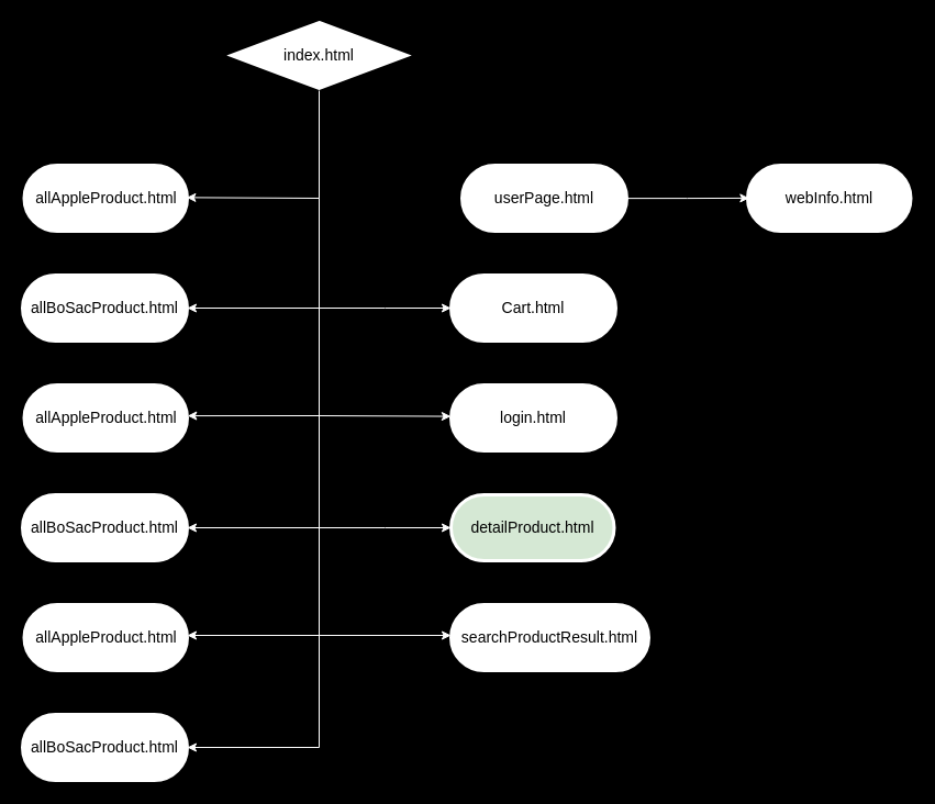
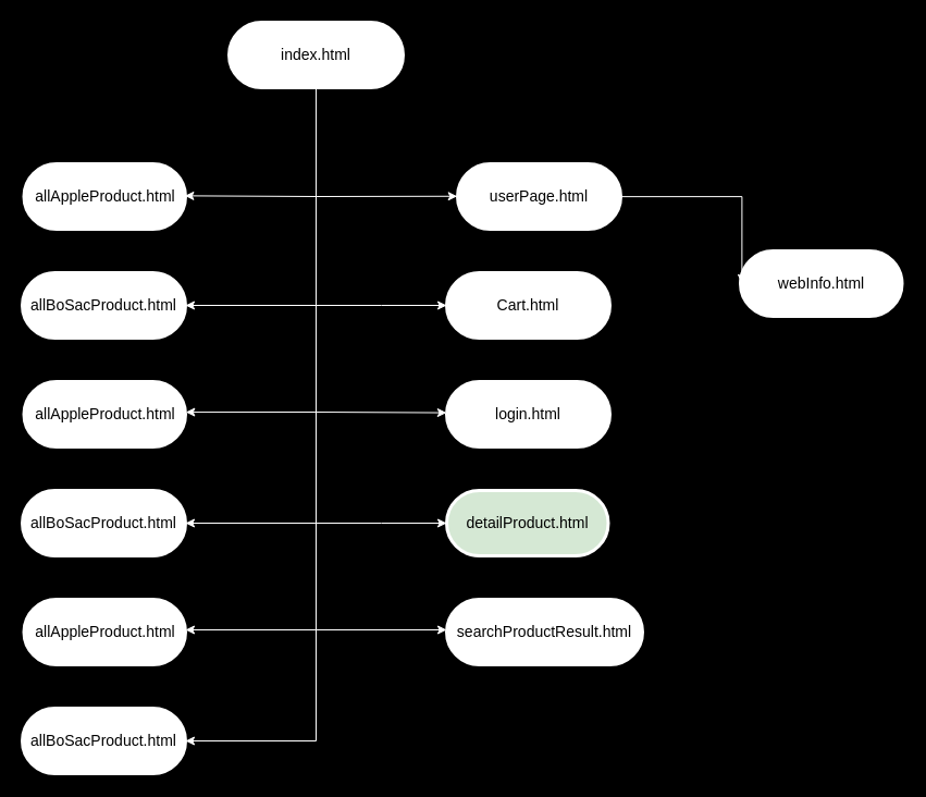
  <mxCell id="0" />
  <mxCell id="1" parent="0" />
- <mxCell id="2" value="&lt;font color=&quot;#000000&quot;&gt;index.html&lt;/font&gt;" style="rhombus;whiteSpace=wrap;html=1;shadow=0;labelBackgroundColor=none;strokeColor=#FFFFFF;strokeWidth=3;fillColor=#FFFFFF;fontFamily=Helvetica;fontSize=14;align=center;spacing=5;fontStyle=0;arcSize=50;perimeterSpacing=2;fontColor=#ffffff;" parent="1" vertex="1"><mxGeometry x="210" y="20" width="160" height="60" as="geometry" /></mxCell>
+ <mxCell id="2" value="&lt;font color=&quot;#000000&quot;&gt;index.html&lt;/font&gt;" style="rounded=1;whiteSpace=wrap;html=1;shadow=0;labelBackgroundColor=none;strokeColor=#FFFFFF;strokeWidth=3;fillColor=#FFFFFF;fontFamily=Helvetica;fontSize=14;align=center;spacing=5;fontStyle=0;arcSize=50;perimeterSpacing=2;fontColor=#ffffff;" parent="1" vertex="1"><mxGeometry x="210" y="20" width="160" height="60" as="geometry" /></mxCell>
  <mxCell id="3" value="Cart.html" style="rounded=1;whiteSpace=wrap;html=1;shadow=0;labelBackgroundColor=none;strokeWidth=3;fontFamily=Helvetica;fontSize=14;align=center;spacing=5;fontStyle=0;arcSize=50;perimeterSpacing=2;strokeColor=#FFFFFF;" parent="1" vertex="1"><mxGeometry x="410" y="250" width="150" height="60" as="geometry" /></mxCell>
  <mxCell id="4" value="login.html" style="rounded=1;whiteSpace=wrap;html=1;shadow=0;labelBackgroundColor=none;strokeWidth=3;fontFamily=Helvetica;fontSize=14;align=center;spacing=5;fontStyle=0;arcSize=50;perimeterSpacing=2;strokeColor=#FFFFFF;" parent="1" vertex="1"><mxGeometry x="410" y="350" width="150" height="60" as="geometry" /></mxCell>
  <mxCell id="5" value="searchProductResult.html" style="rounded=1;whiteSpace=wrap;html=1;shadow=0;labelBackgroundColor=none;strokeWidth=3;fontFamily=Helvetica;fontSize=14;align=center;spacing=5;fontStyle=0;arcSize=50;perimeterSpacing=2;strokeColor=#FFFFFF;" parent="1" vertex="1"><mxGeometry x="410" y="550" width="180" height="60" as="geometry" /></mxCell>
  <mxCell id="6" value="allBoSacProduct.html" style="rounded=1;whiteSpace=wrap;html=1;shadow=0;labelBackgroundColor=none;strokeWidth=3;fontFamily=Helvetica;fontSize=14;align=center;spacing=5;fontStyle=0;arcSize=50;perimeterSpacing=2;strokeColor=#FFFFFF;" parent="1" vertex="1"><mxGeometry x="20" y="250" width="150" height="60" as="geometry" /></mxCell>
  <mxCell id="7" value="allAppleProduct.html" style="rounded=1;whiteSpace=wrap;html=1;shadow=0;labelBackgroundColor=none;strokeWidth=3;fontFamily=Helvetica;fontSize=14;align=center;spacing=5;fontStyle=0;arcSize=50;perimeterSpacing=2;strokeColor=#FFFFFF;" parent="1" vertex="1"><mxGeometry x="21.5" y="150" width="148.5" height="60" as="geometry" /></mxCell>
  <mxCell id="8" value="userPage.html" style="rounded=1;whiteSpace=wrap;html=1;shadow=0;labelBackgroundColor=none;strokeWidth=3;fontFamily=Helvetica;fontSize=14;align=center;spacing=5;fontStyle=0;arcSize=50;perimeterSpacing=2;strokeColor=#FFFFFF;" parent="1" vertex="1"><mxGeometry x="420" y="150" width="150" height="60" as="geometry" /></mxCell>
  <mxCell id="9" value="allBoSacProduct.html" style="rounded=1;whiteSpace=wrap;html=1;shadow=0;labelBackgroundColor=none;strokeWidth=3;fontFamily=Helvetica;fontSize=14;align=center;spacing=5;fontStyle=0;arcSize=50;perimeterSpacing=2;strokeColor=#FFFFFF;" parent="1" vertex="1"><mxGeometry x="20" y="450" width="150" height="60" as="geometry" /></mxCell>
  <mxCell id="10" value="allAppleProduct.html" style="rounded=1;whiteSpace=wrap;html=1;shadow=0;labelBackgroundColor=none;strokeWidth=3;fontFamily=Helvetica;fontSize=14;align=center;spacing=5;fontStyle=0;arcSize=50;perimeterSpacing=2;strokeColor=#FFFFFF;" parent="1" vertex="1"><mxGeometry x="21.5" y="350" width="148.5" height="60" as="geometry" /></mxCell>
  <mxCell id="11" value="allBoSacProduct.html" style="rounded=1;whiteSpace=wrap;html=1;shadow=0;labelBackgroundColor=none;strokeWidth=3;fontFamily=Helvetica;fontSize=14;align=center;spacing=5;fontStyle=0;arcSize=50;perimeterSpacing=2;strokeColor=#FFFFFF;" parent="1" vertex="1"><mxGeometry x="20" y="650" width="150" height="60" as="geometry" /></mxCell>
  <mxCell id="12" value="allAppleProduct.html" style="rounded=1;whiteSpace=wrap;html=1;shadow=0;labelBackgroundColor=none;strokeWidth=3;fontFamily=Helvetica;fontSize=14;align=center;spacing=5;fontStyle=0;arcSize=50;perimeterSpacing=2;strokeColor=#FFFFFF;" parent="1" vertex="1"><mxGeometry x="21.5" y="550" width="148.5" height="60" as="geometry" /></mxCell>
  <mxCell id="13" value="detailProduct.html" style="rounded=1;whiteSpace=wrap;html=1;shadow=0;labelBackgroundColor=none;strokeWidth=3;fontFamily=Helvetica;fontSize=14;align=center;spacing=5;fontStyle=0;arcSize=50;perimeterSpacing=2;strokeColor=#FFFFFF;fillColor=#d5e8d4;" parent="1" vertex="1"><mxGeometry x="410" y="450" width="148.5" height="60" as="geometry" /></mxCell>
- <mxCell id="14" value="webInfo.html" style="rounded=1;whiteSpace=wrap;html=1;shadow=0;labelBackgroundColor=none;strokeWidth=3;fontFamily=Helvetica;fontSize=14;align=center;spacing=5;fontStyle=0;arcSize=50;perimeterSpacing=2;strokeColor=#FFFFFF;" parent="1" vertex="1"><mxGeometry x="680" y="150" width="148.5" height="60" as="geometry" /></mxCell>
+ <mxCell id="14" value="webInfo.html" style="rounded=1;whiteSpace=wrap;html=1;shadow=0;labelBackgroundColor=none;strokeWidth=3;fontFamily=Helvetica;fontSize=14;align=center;spacing=5;fontStyle=0;arcSize=50;perimeterSpacing=2;strokeColor=#FFFFFF;" parent="1" vertex="1"><mxGeometry x="680" y="230" width="148.5" height="60" as="geometry" /></mxCell>
  <mxCell id="15" value="" style="endArrow=classic;html=1;rounded=0;exitX=0.5;exitY=1;exitDx=0;exitDy=0;entryX=0.983;entryY=0.49;entryDx=0;entryDy=0;entryPerimeter=0;fontColor=#000000;labelBorderColor=default;labelBackgroundColor=#000000;strokeColor=#FFFFFF;" parent="1" source="2" target="7" edge="1"><mxGeometry width="50" height="50" relative="1" as="geometry"><mxPoint x="250" y="230" as="sourcePoint" /><mxPoint x="300" y="180" as="targetPoint" /><Array as="points"><mxPoint x="290" y="180" /></Array></mxGeometry></mxCell>
+ <mxCell id="16" value="" style="endArrow=classic;html=1;rounded=0;strokeColor=#FFFFFF;exitX=0.5;exitY=0.966;exitDx=0;exitDy=0;entryX=0.011;entryY=0.496;entryDx=0;entryDy=0;entryPerimeter=0;exitPerimeter=0;fontColor=#000000;labelBorderColor=default;labelBackgroundColor=#000000;" parent="1" source="2" target="8" edge="1"><mxGeometry width="50" height="50" relative="1" as="geometry"><mxPoint x="300" y="92" as="sourcePoint" /><mxPoint x="182" y="190" as="targetPoint" /><Array as="points"><mxPoint x="290" y="180" /></Array></mxGeometry></mxCell>
  <mxCell id="17" value="" style="endArrow=classic;html=1;rounded=0;exitX=0.5;exitY=1;exitDx=0;exitDy=0;fontColor=#000000;labelBorderColor=default;labelBackgroundColor=#000000;strokeColor=#FFFFFF;" parent="1" edge="1"><mxGeometry width="50" height="50" relative="1" as="geometry"><mxPoint x="290" y="180" as="sourcePoint" /><mxPoint x="170" y="280" as="targetPoint" /><Array as="points"><mxPoint x="290" y="280" /></Array></mxGeometry></mxCell>
  <mxCell id="18" value="" style="endArrow=classic;html=1;rounded=0;exitX=0.5;exitY=1;exitDx=0;exitDy=0;fontColor=#000000;labelBorderColor=default;labelBackgroundColor=#000000;strokeColor=#FFFFFF;" parent="1" edge="1"><mxGeometry width="50" height="50" relative="1" as="geometry"><mxPoint x="290" y="180" as="sourcePoint" /><mxPoint x="410" y="280" as="targetPoint" /><Array as="points"><mxPoint x="290" y="280" /><mxPoint x="350" y="280" /></Array></mxGeometry></mxCell>
  <mxCell id="19" value="" style="endArrow=classic;html=1;rounded=0;exitX=0.5;exitY=1;exitDx=0;exitDy=0;entryX=0.989;entryY=0.47;entryDx=0;entryDy=0;entryPerimeter=0;fontColor=#000000;labelBorderColor=default;labelBackgroundColor=#000000;strokeColor=#FFFFFF;" parent="1" target="10" edge="1"><mxGeometry width="50" height="50" relative="1" as="geometry"><mxPoint x="290" y="280" as="sourcePoint" /><mxPoint x="172" y="378" as="targetPoint" /><Array as="points"><mxPoint x="290" y="378" /></Array></mxGeometry></mxCell>
  <mxCell id="20" value="" style="endArrow=classic;html=1;rounded=0;exitX=0.5;exitY=1;exitDx=0;exitDy=0;entryX=0.012;entryY=0.478;entryDx=0;entryDy=0;entryPerimeter=0;fontColor=#000000;labelBorderColor=default;labelBackgroundColor=#000000;strokeColor=#FFFFFF;" parent="1" target="4" edge="1"><mxGeometry width="50" height="50" relative="1" as="geometry"><mxPoint x="290" y="280" as="sourcePoint" /><mxPoint x="408" y="378" as="targetPoint" /><Array as="points"><mxPoint x="290" y="378" /></Array></mxGeometry></mxCell>
  <mxCell id="21" value="" style="endArrow=classic;html=1;rounded=0;exitX=0.5;exitY=1;exitDx=0;exitDy=0;fontColor=#000000;labelBorderColor=default;labelBackgroundColor=#000000;strokeColor=#FFFFFF;" parent="1" edge="1"><mxGeometry width="50" height="50" relative="1" as="geometry"><mxPoint x="290" y="378" as="sourcePoint" /><mxPoint x="170" y="480" as="targetPoint" /><Array as="points"><mxPoint x="290" y="480" /></Array></mxGeometry></mxCell>
  <mxCell id="22" value="" style="endArrow=classic;html=1;rounded=0;exitX=0.5;exitY=1;exitDx=0;exitDy=0;fontColor=#000000;labelBorderColor=default;labelBackgroundColor=#000000;strokeColor=#FFFFFF;" parent="1" edge="1"><mxGeometry width="50" height="50" relative="1" as="geometry"><mxPoint x="290" y="378" as="sourcePoint" /><mxPoint x="410" y="480" as="targetPoint" /><Array as="points"><mxPoint x="290" y="480" /><mxPoint x="350" y="480" /></Array></mxGeometry></mxCell>
  <mxCell id="23" value="" style="endArrow=classic;html=1;rounded=0;exitX=0.5;exitY=1;exitDx=0;exitDy=0;entryX=0.985;entryY=0.313;entryDx=0;entryDy=0;entryPerimeter=0;fontColor=#000000;labelBorderColor=default;labelBackgroundColor=#000000;strokeColor=#FFFFFF;" parent="1" edge="1"><mxGeometry width="50" height="50" relative="1" as="geometry"><mxPoint x="290" y="480" as="sourcePoint" /><mxPoint x="170" y="578" as="targetPoint" /><Array as="points"><mxPoint x="290" y="578" /></Array></mxGeometry></mxCell>
  <mxCell id="24" value="" style="endArrow=classic;html=1;rounded=0;exitX=0.5;exitY=1;exitDx=0;exitDy=0;entryX=0.011;entryY=0.317;entryDx=0;entryDy=0;entryPerimeter=0;fontColor=#000000;labelBorderColor=default;labelBackgroundColor=#000000;strokeColor=#FFFFFF;" parent="1" edge="1"><mxGeometry width="50" height="50" relative="1" as="geometry"><mxPoint x="290" y="480" as="sourcePoint" /><mxPoint x="410" y="578" as="targetPoint" /><Array as="points"><mxPoint x="290" y="578" /></Array></mxGeometry></mxCell>
  <mxCell id="25" value="" style="endArrow=classic;html=1;rounded=0;exitX=0.5;exitY=1;exitDx=0;exitDy=0;fontColor=#000000;labelBorderColor=default;labelBackgroundColor=#000000;strokeColor=#FFFFFF;" parent="1" edge="1"><mxGeometry width="50" height="50" relative="1" as="geometry"><mxPoint x="290" y="578" as="sourcePoint" /><mxPoint x="170" y="680" as="targetPoint" /><Array as="points"><mxPoint x="290" y="680" /></Array></mxGeometry></mxCell>
  <mxCell id="26" style="edgeStyle=orthogonalEdgeStyle;rounded=0;orthogonalLoop=1;jettySize=auto;html=1;exitX=0.988;exitY=0.502;exitDx=0;exitDy=0;entryX=0.022;entryY=0.498;entryDx=0;entryDy=0;entryPerimeter=0;exitPerimeter=0;fontColor=#000000;labelBackgroundColor=#000000;labelBorderColor=default;strokeColor=#FFFFFF;" parent="1" source="8" target="14" edge="1"><mxGeometry relative="1" as="geometry"><Array as="points" /></mxGeometry></mxCell>
